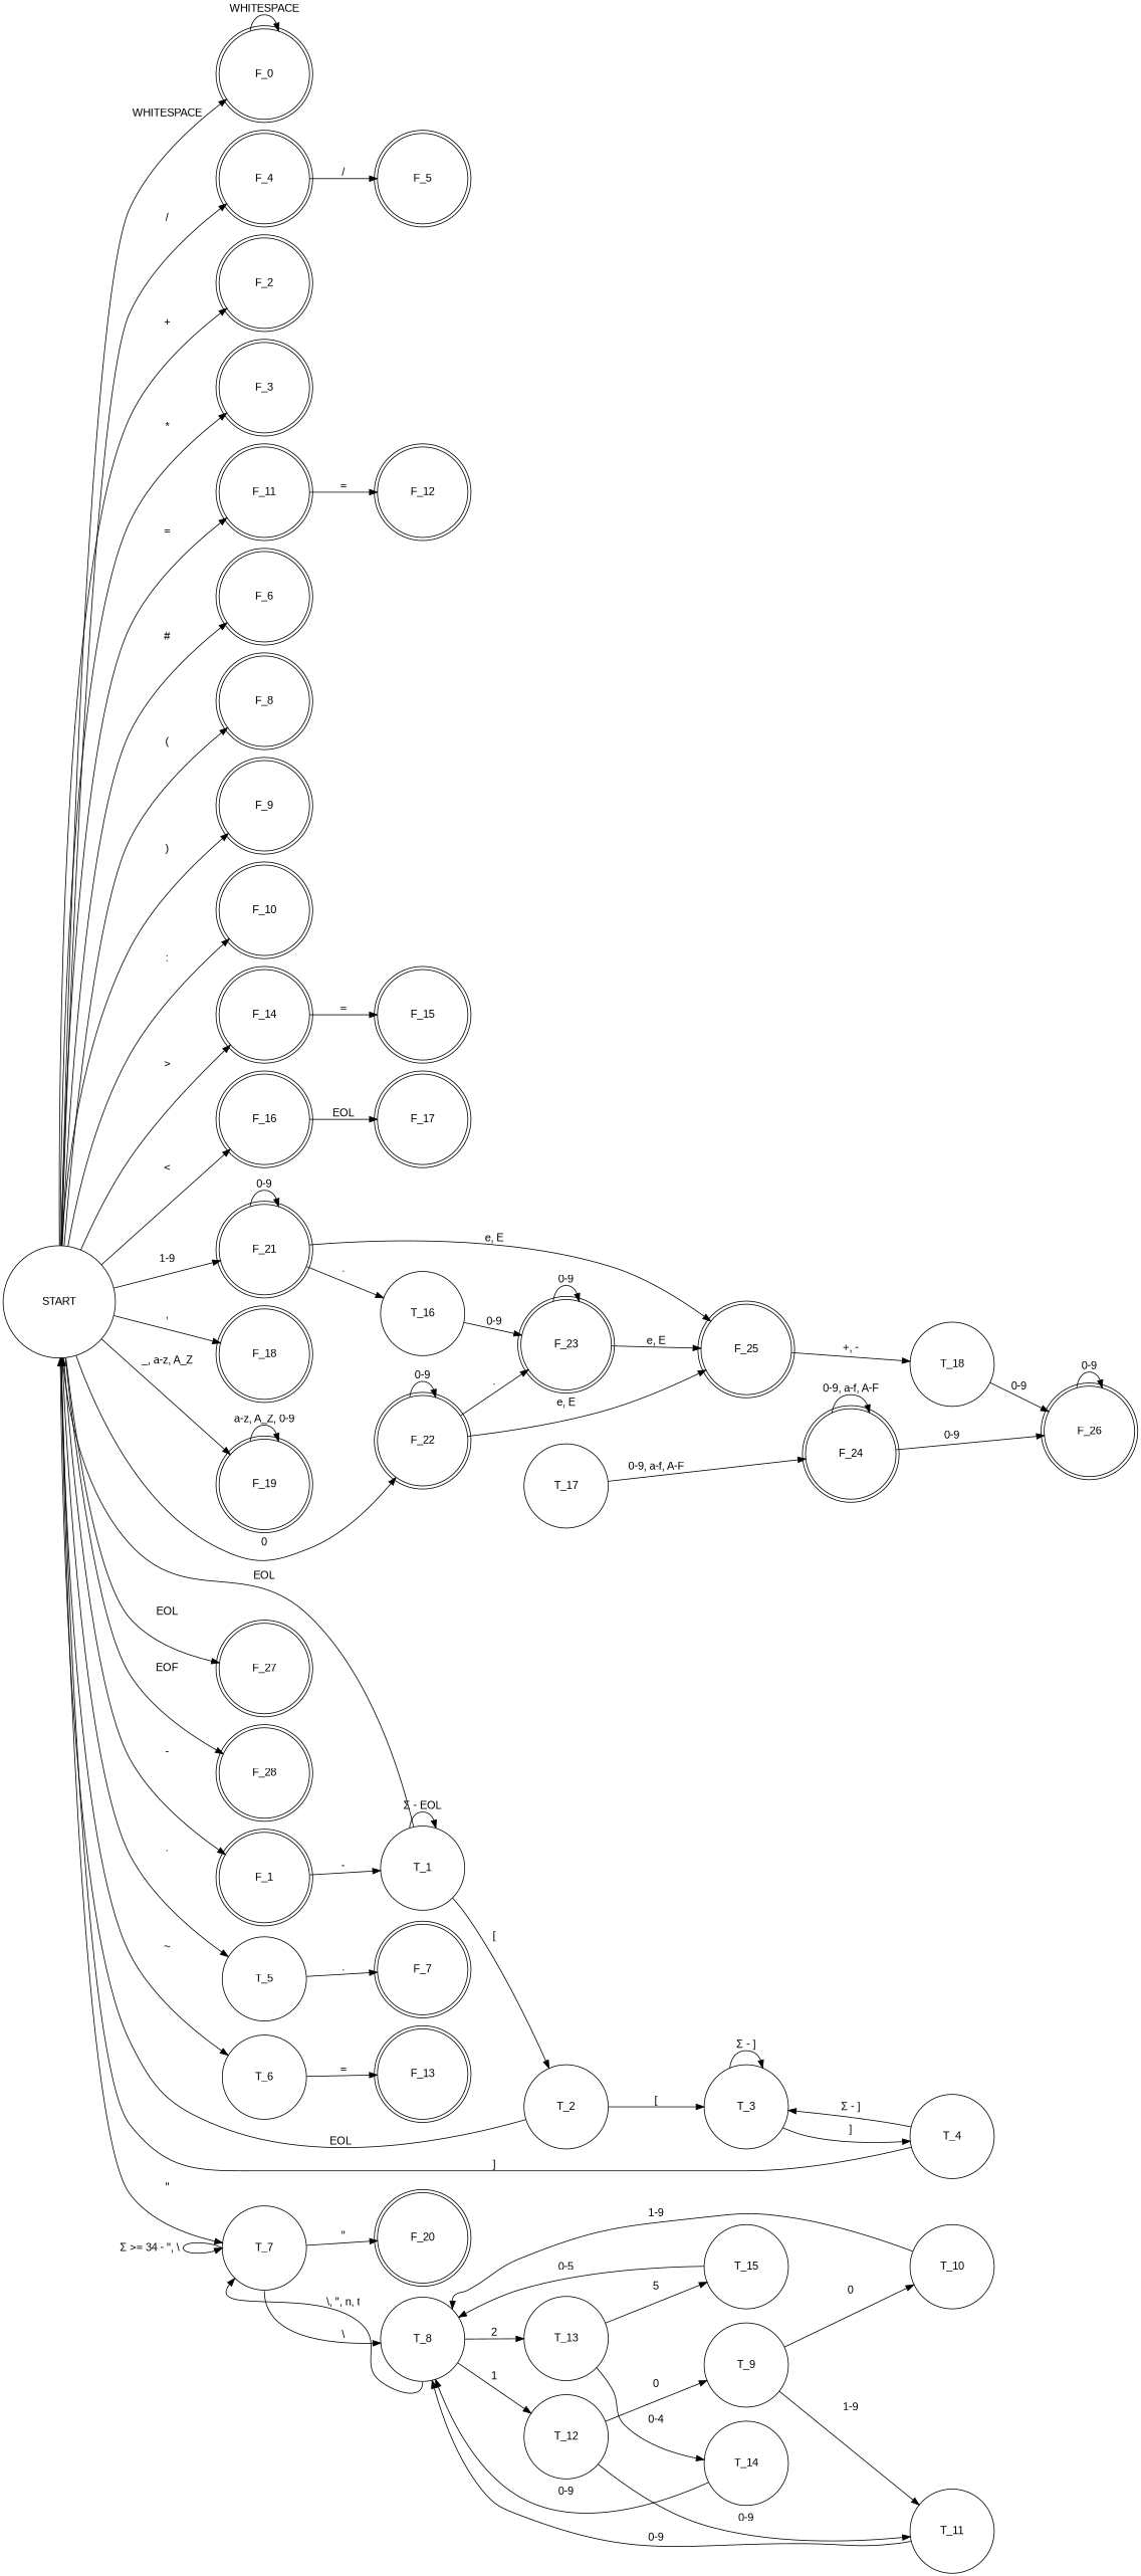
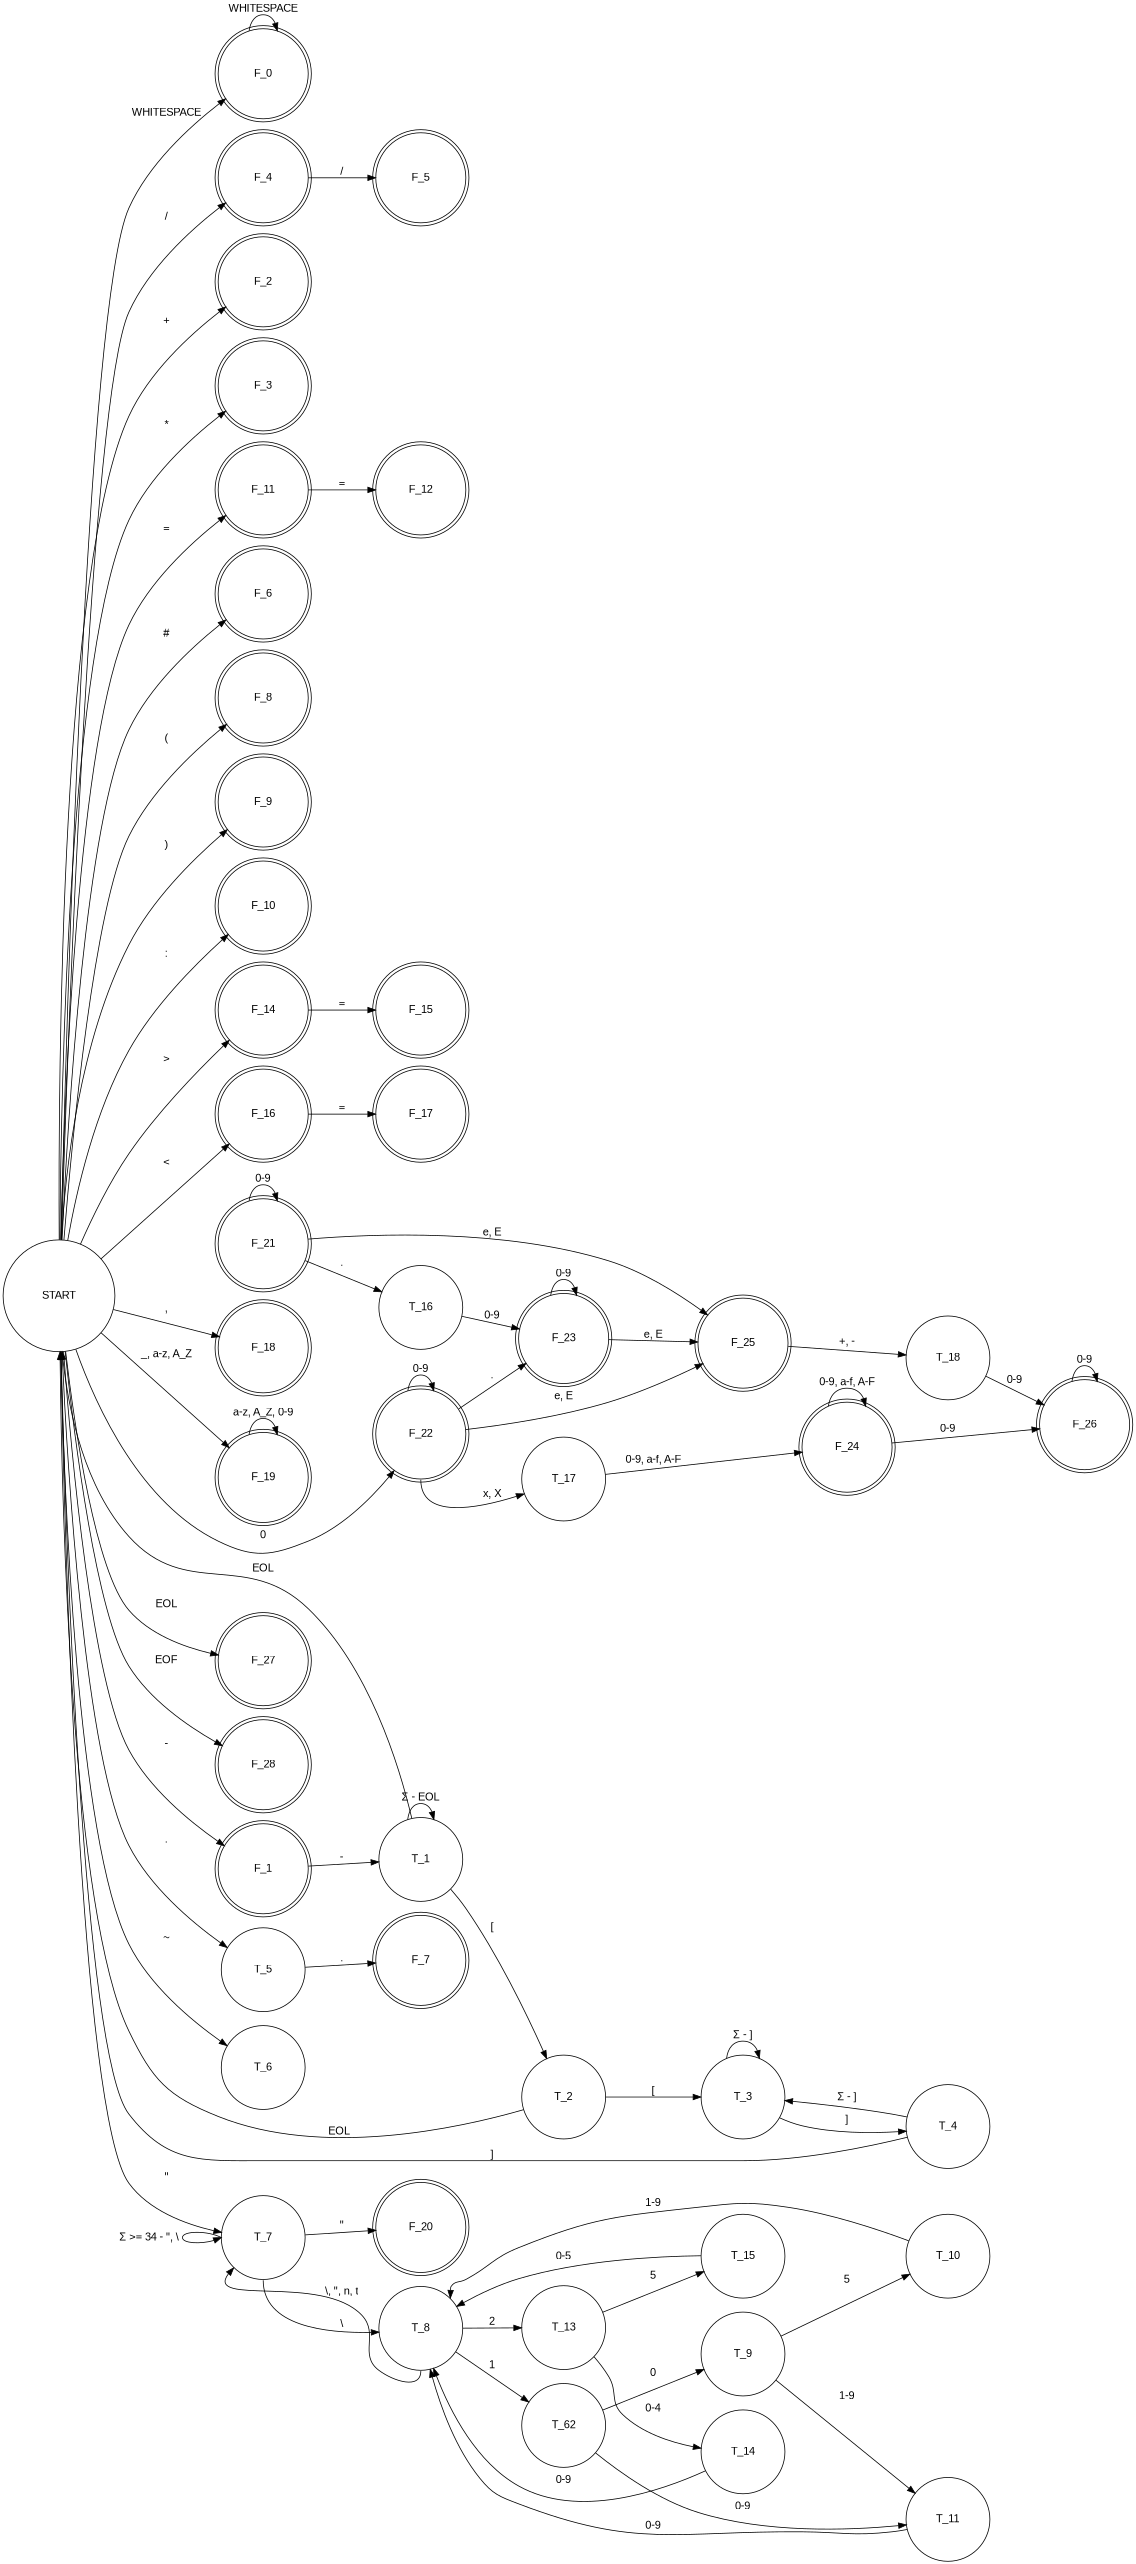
  digraph {
    fontname="Liberation Sans"
    rankdir=LR
    splines=true
    node [fontname="Liberation Sans" shape=doublecircle]
    edge [fontname="Liberation Sans"]
    START [shape=circle width=2]
    F_0 [width=1.5]
    F_1 [width=1.5]
    F_2 [width=1.5]
    F_3 [width=1.5]
    F_4 [width=1.5]
    F_6 [width=1.5]
    F_8 [width=1.5]
    F_9 [width=1.5]
    F_10 [width=1.5]
    F_11 [width=1.5]
    F_14 [width=1.5]
    F_16 [width=1.5]
    F_18 [width=1.5]
    F_19 [width=1.5]
    F_21 [width=1.5]
    F_22 [width=1.5]
    F_27 [width=1.5]
    F_28 [width=1.5]
    T_5 [shape=circle width=1.5]
    T_6 [shape=circle width=1.5]
    T_7 [shape=circle width=1.5]
    T_1 [shape=circle width=1.5]
    F_5 [width=1.5]
    F_12 [width=1.5]
    F_15 [width=1.5]
    F_17 [width=1.5]
    F_25 [width=1.5]
    T_16 [shape=circle width=1.5]
    T_17 [shape=circle width=1.5]
    F_23 [width=1.5]
    F_7 [width=1.5]
-   F_13 [width=1.5]
    F_20 [width=1.5]
    T_8 [shape=circle width=1.5]
    T_2 [shape=circle width=1.5]
    T_18 [shape=circle width=1.5]
    F_24 [width=1.5]
    F_26 [width=1.5]
    T_3 [shape=circle width=1.5]
    T_4 [shape=circle width=1.5]
-   T_12 [shape=circle width=1.5]
+   T_12 [shape=circle width=1.5 label=T_62]
    T_13 [shape=circle width=1.5]
    T_9 [shape=circle width=1.5]
    T_10 [shape=circle width=1.5]
    T_11 [shape=circle width=1.5]
    T_14 [shape=circle width=1.5]
    T_15 [shape=circle width=1.5]
    START -> F_0 [label=" WHITESPACE "]
    START -> F_1 [label=" - "]
    START -> F_2 [label=" + "]
    START -> F_3 [label=" * "]
    START -> F_4 [label=" / "]
    START -> F_6 [label=" # "]
    START -> F_8 [label=" ( "]
    START -> F_9 [label=" ) "]
    START -> F_10 [label=" : "]
    START -> F_11 [label=" = "]
    START -> F_14 [label=" > "]
    START -> F_16 [label=" < "]
    START -> F_18 [label=" , "]
    START -> F_19 [label=" _, a-z, A_Z "]
-   START -> F_21 [label=" 1-9 "]
    START -> F_22 [label=" 0 "]
    START -> F_27 [label=" EOL "]
    START -> F_28 [label=" EOF "]
    START -> T_5 [label=" . "]
    START -> T_6 [label=" ~ "]
    START -> T_7 [label=" \" "]
    F_0 -> F_0 [label=" WHITESPACE "]
    F_1 -> T_1 [label=" - "]
    F_4 -> F_5 [label=" / "]
    F_11 -> F_12 [label=" = "]
    F_14 -> F_15 [label=" = "]
-   F_16 -> F_17 [label=" EOL "]
+   F_16 -> F_17 [label=" = "]
    F_19 -> F_19 [label=" a-z, A_Z, 0-9 "]
    F_21 -> F_21 [label=" 0-9 "]
    F_21 -> F_25 [label=" e, E "]
    F_21 -> T_16 [label=" . "]
    F_22 -> F_22 [label=" 0-9 "]
    F_22 -> F_25 [label=" e, E "]
+   F_22 -> T_17 [label=" x, X " tailport=s]
    F_22 -> F_23 [label=" . "]
    T_5 -> F_7 [label=" . "]
-   T_6 -> F_13 [label=" = "]
    T_7 -> T_7 [headport=w label=" Σ >= 34 - \", \\ " tailport=w]
    T_7 -> F_20 [label=" \" "]
    T_7 -> T_8 [label=" \\ " tailport=s]
    T_1 -> START [label=" EOL "]
    T_1 -> T_1 [label=" Σ - EOL "]
    T_1 -> T_2 [label=" [ "]
    F_25 -> T_18 [label=" +, - "]
    T_16 -> F_23 [label=" 0-9 "]
    T_17 -> F_24 [label=" 0-9, a-f, A-F "]
    F_23 -> F_25 [label=" e, E "]
    F_23 -> F_23 [label=" 0-9 "]
    T_8 -> T_7 [headport=sw label=" \\, \", n, t " tailport=s]
    T_8 -> T_12 [label=" 1 "]
    T_8 -> T_13 [label=" 2 "]
    T_2 -> START [label=" EOL   "]
    T_2 -> T_3 [label=" [ "]
    T_18 -> F_26 [label=" 0-9 "]
    F_24 -> F_24 [label=" 0-9, a-f, A-F "]
    F_24 -> F_26 [label=" 0-9 "]
    F_26 -> F_26 [label=" 0-9 "]
    T_3 -> T_3 [label=" Σ - ] "]
    T_3 -> T_4 [label=" ] "]
    T_4 -> START [label=" ] "]
    T_4 -> T_3 [label=" Σ - ] "]
    T_12 -> T_9 [label=" 0 "]
    T_12 -> T_11 [label=" 0-9 "]
    T_13 -> T_14 [label=" 0-4 "]
    T_13 -> T_15 [label=" 5 "]
-   T_9 -> T_10 [label=" 0 "]
+   T_9 -> T_10 [label=" 5 "]
    T_9 -> T_11 [label=" 1-9 "]
    T_10 -> T_8 [headport=ne label=" 1-9 "]
    T_11 -> T_8 [label=" 0-9 "]
    T_14 -> T_8 [label=" 0-9 "]
    T_15 -> T_8 [label=" 0-5 "]
  }
